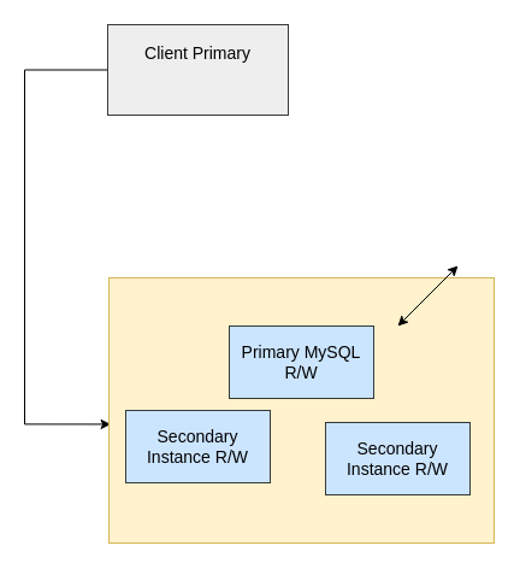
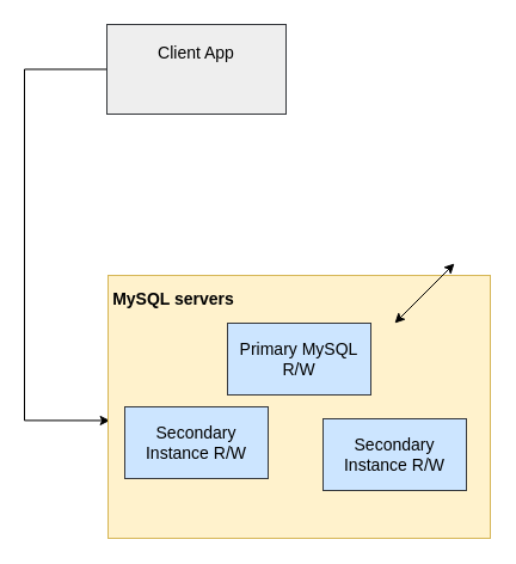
  <mxCell id="0" />
  <mxCell id="1" parent="0" />
  <mxCell id="2" style="edgeStyle=orthogonalEdgeStyle;rounded=0;orthogonalLoop=1;jettySize=auto;html=1;exitX=0;exitY=0.5;exitDx=0;exitDy=0;entryX=0.005;entryY=0.552;entryDx=0;entryDy=0;entryPerimeter=0;fontSize=14;" edge="1" parent="1" source="3" target="4"><mxGeometry relative="1" as="geometry"><Array as="points"><mxPoint x="20" y="58" /><mxPoint x="20" y="351" /></Array></mxGeometry></mxCell>
  <mxCell id="3" value="" style="rounded=0;whiteSpace=wrap;html=1;fontSize=14;fillColor=#eeeeee;strokeColor=#36393d;" vertex="1" parent="1"><mxGeometry x="89" y="20" width="150" height="75" as="geometry" /></mxCell>
  <mxCell id="4" value="" style="rounded=0;whiteSpace=wrap;html=1;fillColor=#fff2cc;strokeColor=#d6b656;align=left;" vertex="1" parent="1"><mxGeometry x="90" y="230" width="320" height="220" as="geometry" /></mxCell>
- <mxCell id="6" value="Client Primary" style="text;html=1;strokeColor=none;fillColor=none;align=center;verticalAlign=middle;whiteSpace=wrap;rounded=0;fontSize=14;" vertex="1" parent="1"><mxGeometry x="94" y="30" width="140" height="28" as="geometry" /></mxCell>
+ <mxCell id="5" value="MySQL servers" style="text;html=1;strokeColor=none;fillColor=none;align=center;verticalAlign=middle;whiteSpace=wrap;rounded=0;fontStyle=1;fontSize=14;" vertex="1" parent="1"><mxGeometry x="90" y="230" width="110" height="40" as="geometry" /></mxCell>
+ <mxCell id="6" value="Client App" style="text;html=1;strokeColor=none;fillColor=none;align=center;verticalAlign=middle;whiteSpace=wrap;rounded=0;fontSize=14;" vertex="1" parent="1"><mxGeometry x="94" y="30" width="140" height="28" as="geometry" /></mxCell>
  <mxCell id="7" value="" style="rounded=0;whiteSpace=wrap;html=1;fontSize=14;" vertex="1" parent="1"><mxGeometry x="190" y="270" width="120" height="60" as="geometry" /></mxCell>
  <mxCell id="8" value="Primary MySQL R/W" style="text;html=1;strokeColor=#36393d;fillColor=#cce5ff;align=center;verticalAlign=middle;whiteSpace=wrap;rounded=0;fontSize=14;" vertex="1" parent="1"><mxGeometry x="190" y="270" width="120" height="60" as="geometry" /></mxCell>
  <mxCell id="9" value="Secondary Instance R/W" style="text;html=1;strokeColor=#36393d;fillColor=#cce5ff;align=center;verticalAlign=middle;whiteSpace=wrap;rounded=0;fontSize=14;" vertex="1" parent="1"><mxGeometry x="104" y="340" width="120" height="60" as="geometry" /></mxCell>
  <mxCell id="10" value="Secondary Instance R/W" style="text;html=1;strokeColor=#36393d;fillColor=#cce5ff;align=center;verticalAlign=middle;whiteSpace=wrap;rounded=0;fontSize=14;" vertex="1" parent="1"><mxGeometry x="270" y="350" width="120" height="60" as="geometry" /></mxCell>
  <mxCell id="11" value="" style="endArrow=classic;startArrow=classic;html=1;rounded=0;fontSize=14;" edge="1" parent="1"><mxGeometry width="50" height="50" relative="1" as="geometry"><mxPoint x="330" y="270" as="sourcePoint" /><mxPoint x="380" y="220" as="targetPoint" /></mxGeometry></mxCell>
